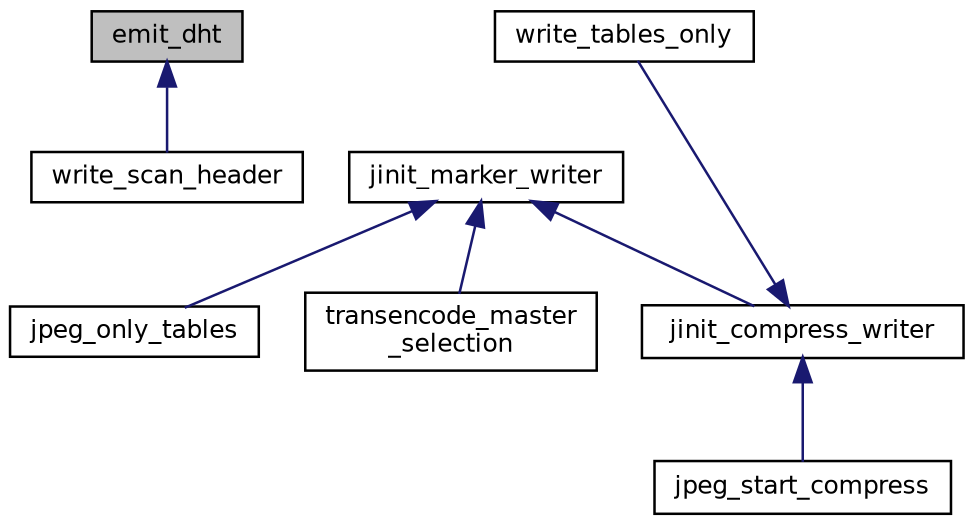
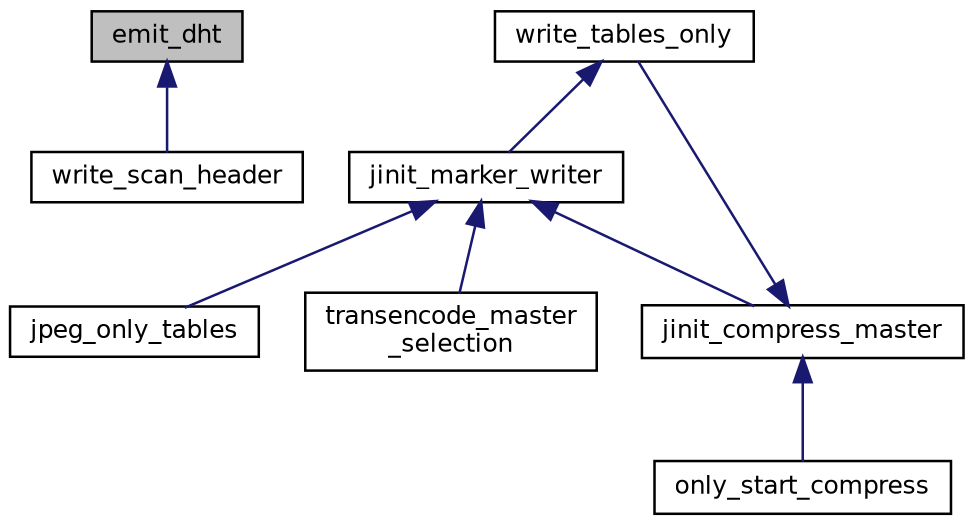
  digraph {
    rankdir=TB
    node [color=black fontname=Helvetica fontsize=10 shape=record]
    edge [color=midnightblue dir=back fontname=Helvetica fontsize=10 labelfontname=Helvetica labelfontsize=10 style=solid]
    n1 [fillcolor=grey75 fontcolor=black height=0.2 label=emit_dht style=filled width=0.4]
    n2 [height=0.2 label=write_scan_header width=0.4]
    n3 [height=0.2 label=write_tables_only width=0.4]
    n4 [height=0.2 label=jinit_marker_writer width=0.4]
    n5 [height=0.2 label=jpeg_only_tables width=0.4]
-   n6 [height=0.2 label=jinit_compress_writer width=0.4]
+   n6 [height=0.2 label=jinit_compress_master width=0.4]
    n7 [height=0.2 label="transencode_master\l_selection" width=0.4]
-   n8 [height=0.2 label=jpeg_start_compress width=0.4]
+   n8 [height=0.2 label=only_start_compress width=0.4]
    n1 -> n2
+   n3 -> n4
    n4 -> n5
    n4 -> n6
    n4 -> n7
    n6 -> n3
    n6 -> n8
  }
